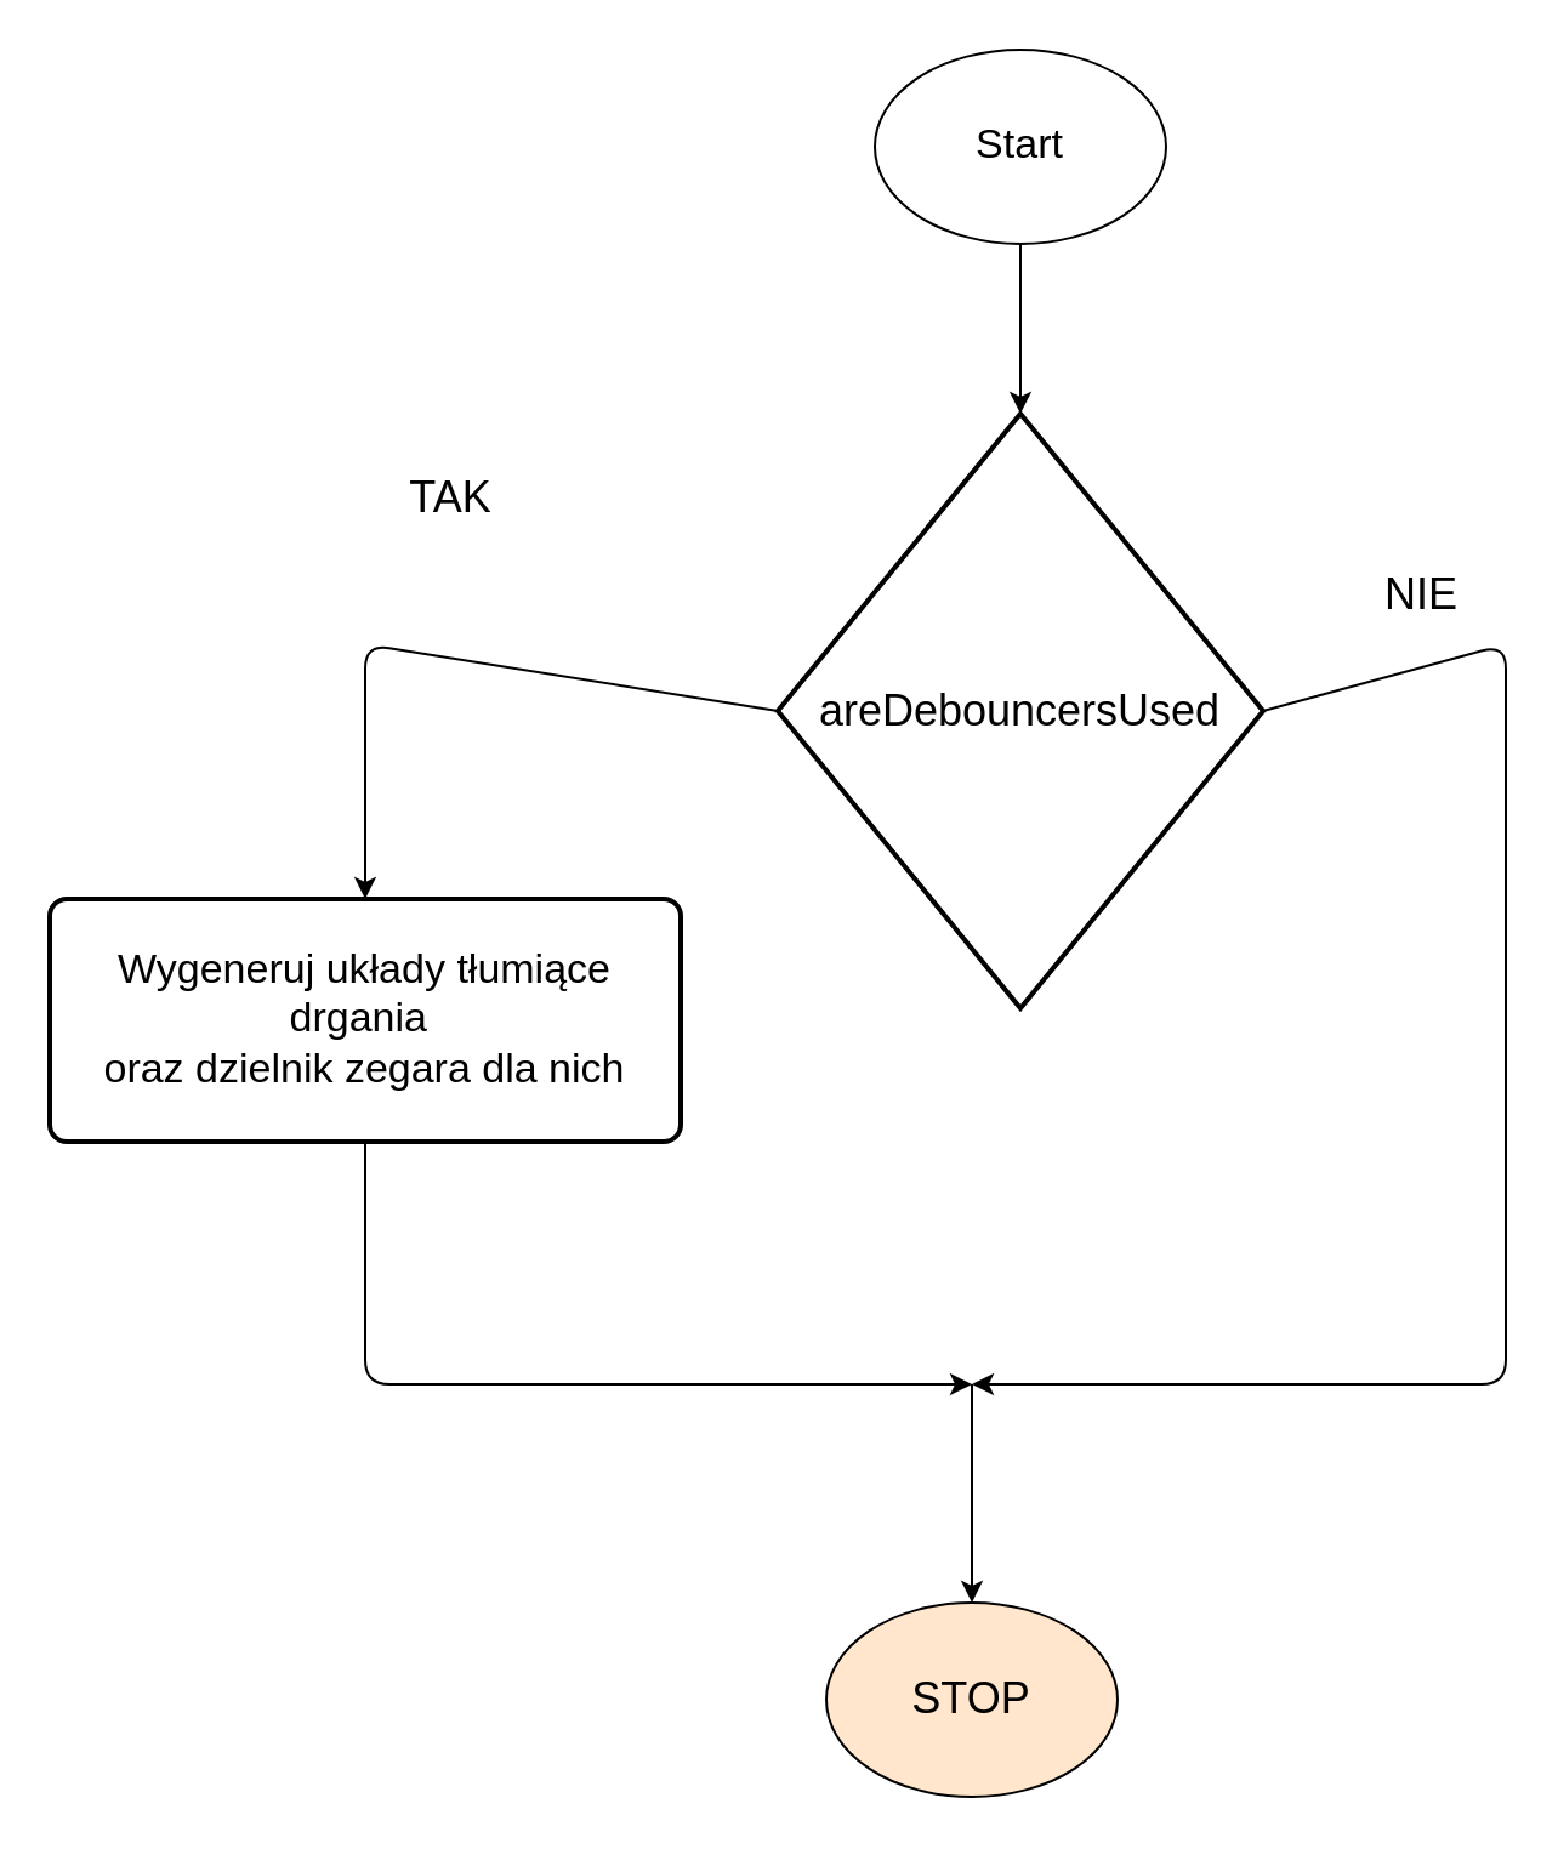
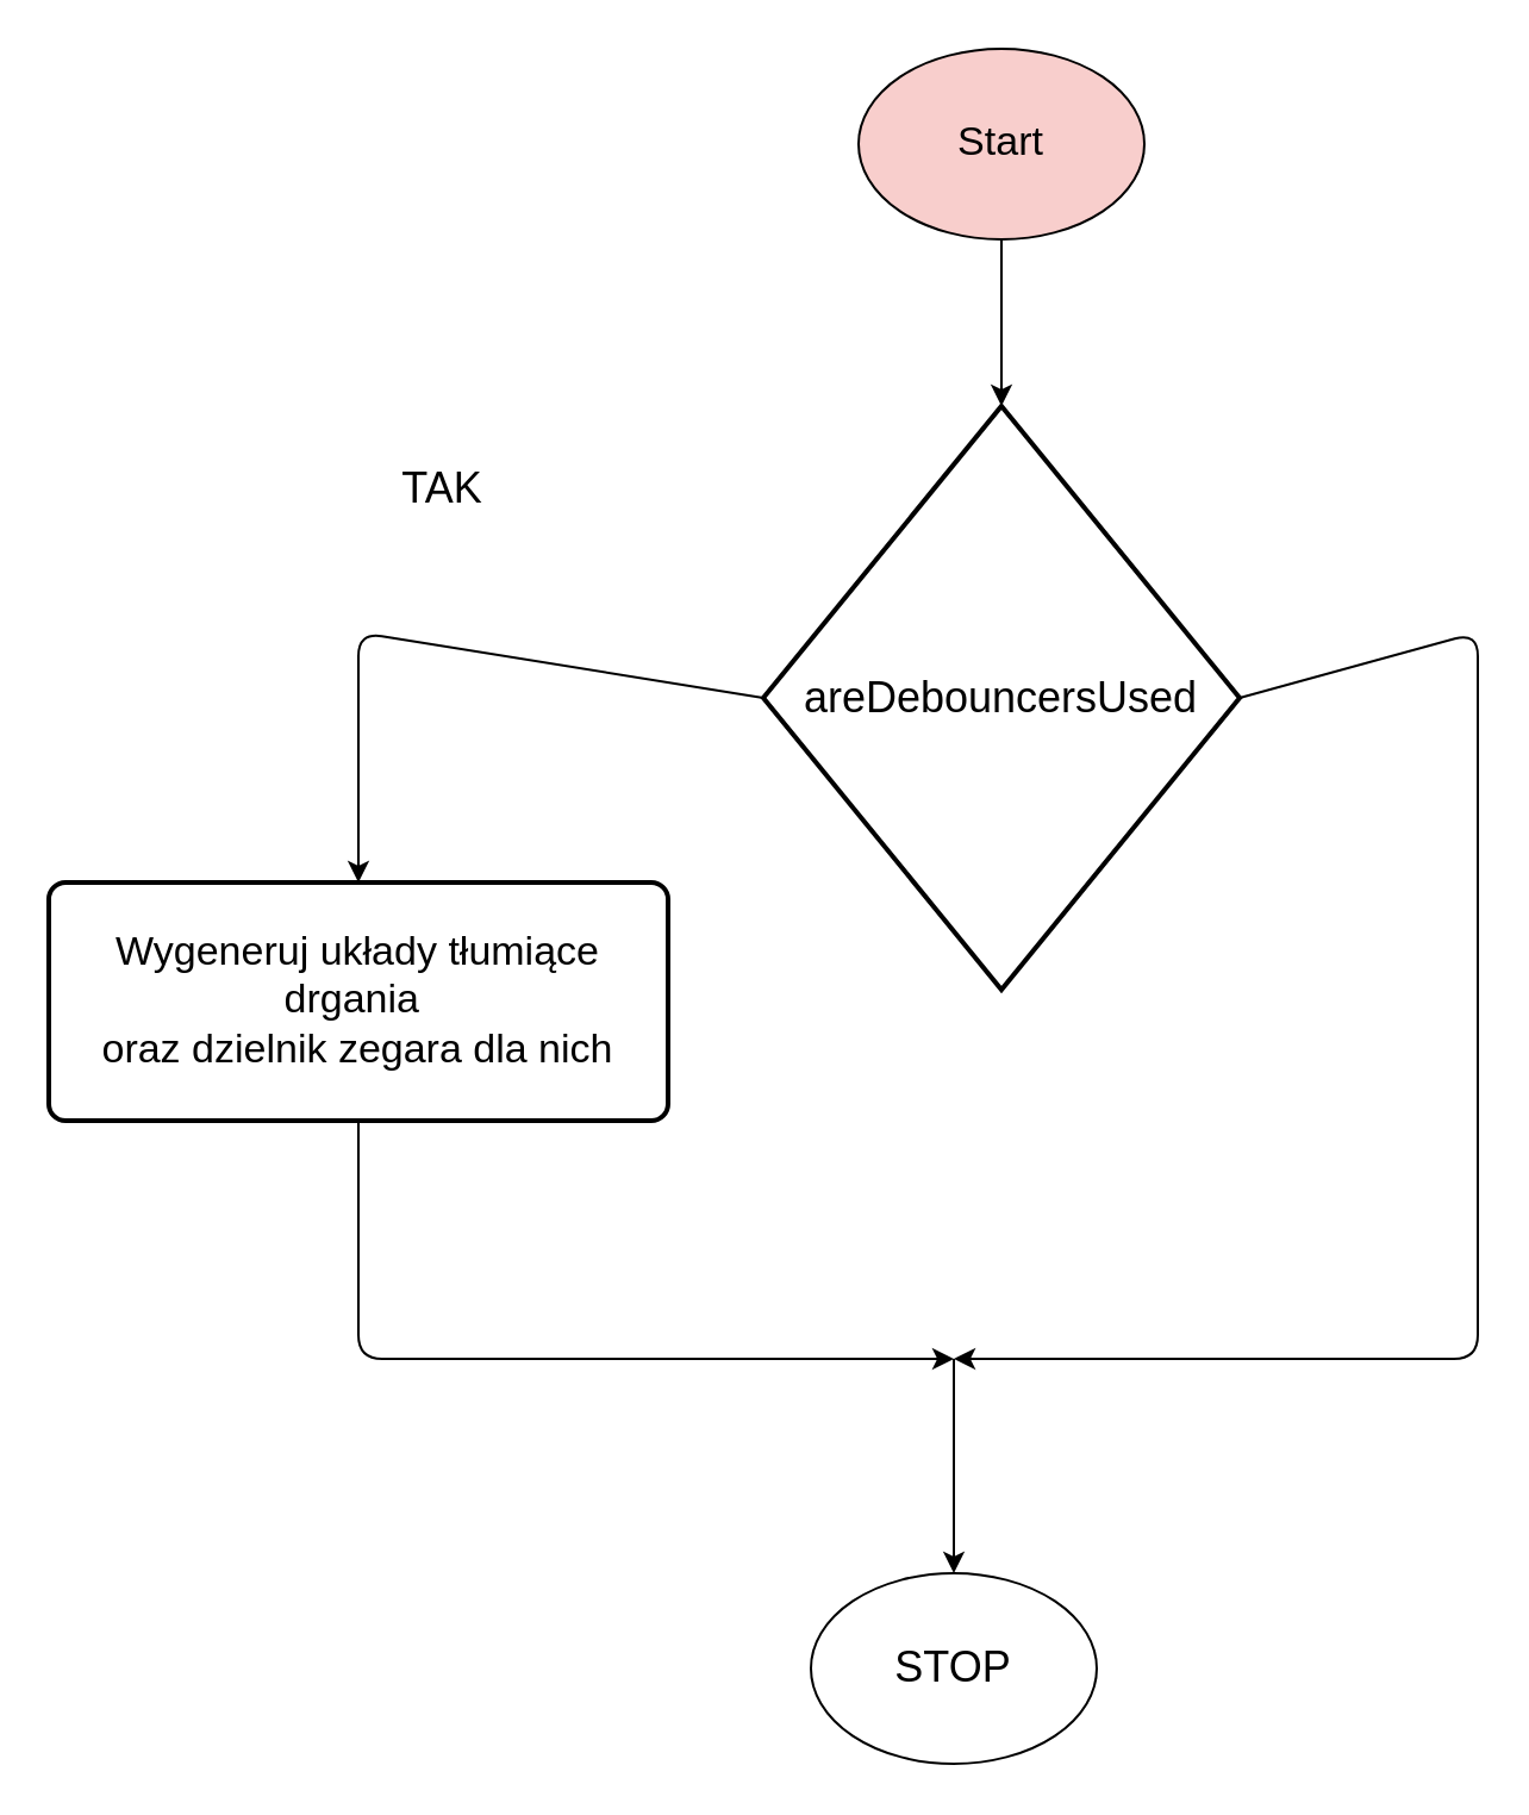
  <mxCell id="0" />
  <mxCell id="1" parent="0" />
  <mxCell id="2" value="areDebouncersUsed" style="strokeWidth=2;html=1;shape=mxgraph.flowchart.decision;whiteSpace=wrap;fontSize=18;" vertex="1" parent="1"><mxGeometry x="320" y="170" width="200" height="245" as="geometry" /></mxCell>
  <mxCell id="3" value="Wygeneruj układy tłumiące drgania&amp;nbsp;&lt;br style=&quot;font-size: 17px;&quot;&gt;oraz dzielnik zegara dla nich" style="rounded=1;whiteSpace=wrap;html=1;absoluteArcSize=1;arcSize=14;strokeWidth=2;fontSize=17;" vertex="1" parent="1"><mxGeometry x="20" y="370" width="260" height="100" as="geometry" /></mxCell>
  <mxCell id="4" value="" style="endArrow=classic;html=1;entryX=0.5;entryY=0;entryDx=0;entryDy=0;exitX=0;exitY=0.5;exitDx=0;exitDy=0;exitPerimeter=0;" edge="1" parent="1" source="2" target="3"><mxGeometry width="50" height="50" relative="1" as="geometry"><mxPoint x="110" y="290" as="sourcePoint" /><mxPoint x="160" y="240" as="targetPoint" /><Array as="points"><mxPoint x="150" y="265" /></Array></mxGeometry></mxCell>
  <mxCell id="5" value="TAK" style="text;html=1;align=center;verticalAlign=middle;resizable=0;points=[];;autosize=1;fontSize=18;" vertex="1" parent="1"><mxGeometry x="160" y="190" width="50" height="30" as="geometry" /></mxCell>
  <mxCell id="6" value="" style="endArrow=classic;html=1;fontSize=17;entryX=0.5;entryY=0;entryDx=0;entryDy=0;entryPerimeter=0;" edge="1" parent="1" target="2"><mxGeometry width="50" height="50" relative="1" as="geometry"><mxPoint x="420" y="90" as="sourcePoint" /><mxPoint x="70" y="490" as="targetPoint" /><Array as="points" /></mxGeometry></mxCell>
- <mxCell id="7" value="Start" style="ellipse;whiteSpace=wrap;html=1;fontSize=17;" vertex="1" parent="1"><mxGeometry x="360" y="20" width="120" height="80" as="geometry" /></mxCell>
+ <mxCell id="7" value="Start" style="ellipse;whiteSpace=wrap;html=1;fontSize=17;fillColor=#f8cecc;" vertex="1" parent="1"><mxGeometry x="360" y="20" width="120" height="80" as="geometry" /></mxCell>
  <mxCell id="8" value="" style="endArrow=classic;html=1;fontSize=18;exitX=1;exitY=0.5;exitDx=0;exitDy=0;exitPerimeter=0;" edge="1" parent="1" source="2"><mxGeometry width="50" height="50" relative="1" as="geometry"><mxPoint x="20" y="540" as="sourcePoint" /><mxPoint x="400" y="570" as="targetPoint" /><Array as="points"><mxPoint x="620" y="265" /><mxPoint x="620" y="570" /></Array></mxGeometry></mxCell>
  <mxCell id="9" value="" style="endArrow=classic;html=1;fontSize=18;exitX=0.5;exitY=1;exitDx=0;exitDy=0;" edge="1" parent="1" source="3"><mxGeometry width="50" height="50" relative="1" as="geometry"><mxPoint x="20" y="650" as="sourcePoint" /><mxPoint x="400" y="570" as="targetPoint" /><Array as="points"><mxPoint x="150" y="570" /></Array></mxGeometry></mxCell>
  <mxCell id="10" value="" style="endArrow=classic;html=1;fontSize=18;" edge="1" parent="1"><mxGeometry width="50" height="50" relative="1" as="geometry"><mxPoint x="400" y="570" as="sourcePoint" /><mxPoint x="400" y="660" as="targetPoint" /></mxGeometry></mxCell>
- <mxCell id="11" value="STOP" style="ellipse;whiteSpace=wrap;html=1;fontSize=18;fillColor=#ffe6cc;" vertex="1" parent="1"><mxGeometry x="340" y="660" width="120" height="80" as="geometry" /></mxCell>
- <mxCell id="12" value="NIE" style="text;html=1;align=center;verticalAlign=middle;resizable=0;points=[];;autosize=1;fontSize=18;" vertex="1" parent="1"><mxGeometry x="560" y="230" width="50" height="30" as="geometry" /></mxCell>
+ <mxCell id="11" value="STOP" style="ellipse;whiteSpace=wrap;html=1;fontSize=18;" vertex="1" parent="1"><mxGeometry x="340" y="660" width="120" height="80" as="geometry" /></mxCell>
